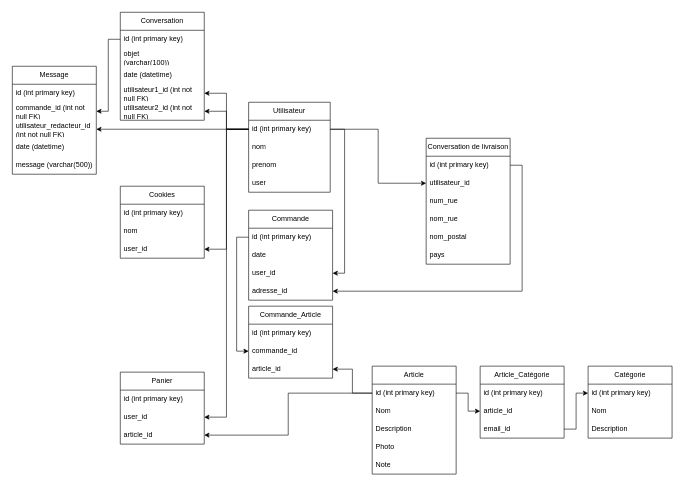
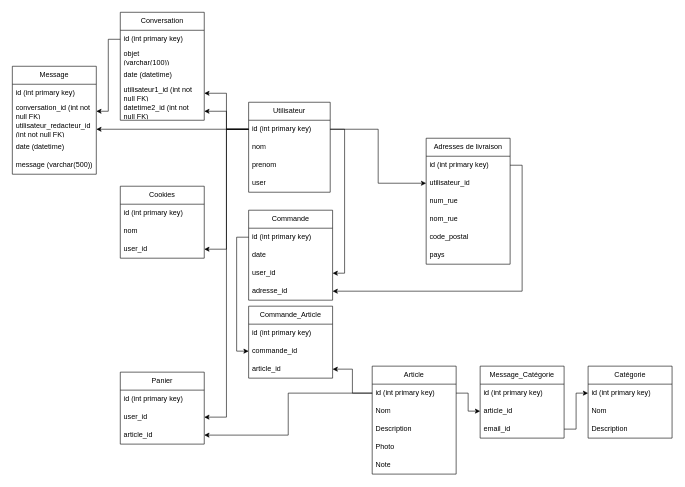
  <mxCell id="0" />
  <mxCell id="1" parent="0" />
  <mxCell id="2" value="Utilisateur" style="swimlane;fontStyle=0;childLayout=stackLayout;horizontal=1;startSize=30;horizontalStack=0;resizeParent=1;resizeParentMax=0;resizeLast=0;collapsible=1;marginBottom=0;whiteSpace=wrap;html=1;" parent="1" vertex="1"><mxGeometry x="414" y="170" width="136" height="150" as="geometry" /></mxCell>
  <mxCell id="3" value="id (int primary key)" style="text;strokeColor=none;fillColor=none;align=left;verticalAlign=middle;spacingLeft=4;spacingRight=4;overflow=hidden;points=[[0,0.5],[1,0.5]];portConstraint=eastwest;rotatable=0;whiteSpace=wrap;html=1;" parent="2" vertex="1"><mxGeometry y="30" width="136" height="30" as="geometry" /></mxCell>
  <mxCell id="4" value="nom" style="text;strokeColor=none;fillColor=none;align=left;verticalAlign=middle;spacingLeft=4;spacingRight=4;overflow=hidden;points=[[0,0.5],[1,0.5]];portConstraint=eastwest;rotatable=0;whiteSpace=wrap;html=1;" parent="2" vertex="1"><mxGeometry y="60" width="136" height="30" as="geometry" /></mxCell>
  <mxCell id="5" value="prenom" style="text;strokeColor=none;fillColor=none;align=left;verticalAlign=middle;spacingLeft=4;spacingRight=4;overflow=hidden;points=[[0,0.5],[1,0.5]];portConstraint=eastwest;rotatable=0;whiteSpace=wrap;html=1;" parent="2" vertex="1"><mxGeometry y="90" width="136" height="30" as="geometry" /></mxCell>
  <mxCell id="6" value="user" style="text;strokeColor=none;fillColor=none;align=left;verticalAlign=middle;spacingLeft=4;spacingRight=4;overflow=hidden;points=[[0,0.5],[1,0.5]];portConstraint=eastwest;rotatable=0;whiteSpace=wrap;html=1;" vertex="1" parent="2"><mxGeometry y="120" width="136" height="30" as="geometry" /></mxCell>
  <mxCell id="7" value="Article" style="swimlane;fontStyle=0;childLayout=stackLayout;horizontal=1;startSize=30;horizontalStack=0;resizeParent=1;resizeParentMax=0;resizeLast=0;collapsible=1;marginBottom=0;whiteSpace=wrap;html=1;" parent="1" vertex="1"><mxGeometry x="620" y="610" width="140" height="180" as="geometry" /></mxCell>
  <mxCell id="8" value="id (int primary key)" style="text;strokeColor=none;fillColor=none;align=left;verticalAlign=middle;spacingLeft=4;spacingRight=4;overflow=hidden;points=[[0,0.5],[1,0.5]];portConstraint=eastwest;rotatable=0;whiteSpace=wrap;html=1;" parent="7" vertex="1"><mxGeometry y="30" width="140" height="30" as="geometry" /></mxCell>
  <mxCell id="9" value="Nom" style="text;strokeColor=none;fillColor=none;align=left;verticalAlign=middle;spacingLeft=4;spacingRight=4;overflow=hidden;points=[[0,0.5],[1,0.5]];portConstraint=eastwest;rotatable=0;whiteSpace=wrap;html=1;" parent="7" vertex="1"><mxGeometry y="60" width="140" height="30" as="geometry" /></mxCell>
  <mxCell id="10" value="Description" style="text;strokeColor=none;fillColor=none;align=left;verticalAlign=middle;spacingLeft=4;spacingRight=4;overflow=hidden;points=[[0,0.5],[1,0.5]];portConstraint=eastwest;rotatable=0;whiteSpace=wrap;html=1;" parent="7" vertex="1"><mxGeometry y="90" width="140" height="30" as="geometry" /></mxCell>
  <mxCell id="11" value="Photo" style="text;strokeColor=none;fillColor=none;align=left;verticalAlign=middle;spacingLeft=4;spacingRight=4;overflow=hidden;points=[[0,0.5],[1,0.5]];portConstraint=eastwest;rotatable=0;whiteSpace=wrap;html=1;" parent="7" vertex="1"><mxGeometry y="120" width="140" height="30" as="geometry" /></mxCell>
  <mxCell id="12" value="Note" style="text;strokeColor=none;fillColor=none;align=left;verticalAlign=middle;spacingLeft=4;spacingRight=4;overflow=hidden;points=[[0,0.5],[1,0.5]];portConstraint=eastwest;rotatable=0;whiteSpace=wrap;html=1;" parent="7" vertex="1"><mxGeometry y="150" width="140" height="30" as="geometry" /></mxCell>
  <mxCell id="13" value="Commande" style="swimlane;fontStyle=0;childLayout=stackLayout;horizontal=1;startSize=30;horizontalStack=0;resizeParent=1;resizeParentMax=0;resizeLast=0;collapsible=1;marginBottom=0;whiteSpace=wrap;html=1;" parent="1" vertex="1"><mxGeometry x="414" y="350" width="140" height="150" as="geometry" /></mxCell>
  <mxCell id="14" value="id (int primary key)" style="text;strokeColor=none;fillColor=none;align=left;verticalAlign=middle;spacingLeft=4;spacingRight=4;overflow=hidden;points=[[0,0.5],[1,0.5]];portConstraint=eastwest;rotatable=0;whiteSpace=wrap;html=1;" parent="13" vertex="1"><mxGeometry y="30" width="140" height="30" as="geometry" /></mxCell>
  <mxCell id="15" value="date" style="text;strokeColor=none;fillColor=none;align=left;verticalAlign=middle;spacingLeft=4;spacingRight=4;overflow=hidden;points=[[0,0.5],[1,0.5]];portConstraint=eastwest;rotatable=0;whiteSpace=wrap;html=1;" vertex="1" parent="13"><mxGeometry y="60" width="140" height="30" as="geometry" /></mxCell>
  <mxCell id="16" value="user_id" style="text;strokeColor=none;fillColor=none;align=left;verticalAlign=middle;spacingLeft=4;spacingRight=4;overflow=hidden;points=[[0,0.5],[1,0.5]];portConstraint=eastwest;rotatable=0;whiteSpace=wrap;html=1;" vertex="1" parent="13"><mxGeometry y="90" width="140" height="30" as="geometry" /></mxCell>
  <mxCell id="17" value="adresse_id&lt;br&gt;" style="text;strokeColor=none;fillColor=none;align=left;verticalAlign=middle;spacingLeft=4;spacingRight=4;overflow=hidden;points=[[0,0.5],[1,0.5]];portConstraint=eastwest;rotatable=0;whiteSpace=wrap;html=1;" vertex="1" parent="13"><mxGeometry y="120" width="140" height="30" as="geometry" /></mxCell>
  <mxCell id="18" value="Catégorie" style="swimlane;fontStyle=0;childLayout=stackLayout;horizontal=1;startSize=30;horizontalStack=0;resizeParent=1;resizeParentMax=0;resizeLast=0;collapsible=1;marginBottom=0;whiteSpace=wrap;html=1;" parent="1" vertex="1"><mxGeometry x="980" y="610" width="140" height="120" as="geometry" /></mxCell>
  <mxCell id="19" value="id (int primary key)" style="text;strokeColor=none;fillColor=none;align=left;verticalAlign=middle;spacingLeft=4;spacingRight=4;overflow=hidden;points=[[0,0.5],[1,0.5]];portConstraint=eastwest;rotatable=0;whiteSpace=wrap;html=1;" parent="18" vertex="1"><mxGeometry y="30" width="140" height="30" as="geometry" /></mxCell>
  <mxCell id="20" value="Nom" style="text;strokeColor=none;fillColor=none;align=left;verticalAlign=middle;spacingLeft=4;spacingRight=4;overflow=hidden;points=[[0,0.5],[1,0.5]];portConstraint=eastwest;rotatable=0;whiteSpace=wrap;html=1;" parent="18" vertex="1"><mxGeometry y="60" width="140" height="30" as="geometry" /></mxCell>
  <mxCell id="21" value="Description" style="text;strokeColor=none;fillColor=none;align=left;verticalAlign=middle;spacingLeft=4;spacingRight=4;overflow=hidden;points=[[0,0.5],[1,0.5]];portConstraint=eastwest;rotatable=0;whiteSpace=wrap;html=1;" parent="18" vertex="1"><mxGeometry y="90" width="140" height="30" as="geometry" /></mxCell>
  <mxCell id="22" value="Message" style="swimlane;fontStyle=0;childLayout=stackLayout;horizontal=1;startSize=30;horizontalStack=0;resizeParent=1;resizeParentMax=0;resizeLast=0;collapsible=1;marginBottom=0;whiteSpace=wrap;html=1;" parent="1" vertex="1"><mxGeometry x="20" y="110" width="140" height="180" as="geometry" /></mxCell>
  <mxCell id="23" value="id (int primary key)" style="text;strokeColor=none;fillColor=none;align=left;verticalAlign=middle;spacingLeft=4;spacingRight=4;overflow=hidden;points=[[0,0.5],[1,0.5]];portConstraint=eastwest;rotatable=0;whiteSpace=wrap;html=1;" parent="22" vertex="1"><mxGeometry y="30" width="140" height="30" as="geometry" /></mxCell>
- <mxCell id="24" value="commande_id (int not null FK)" style="text;strokeColor=none;fillColor=none;align=left;verticalAlign=middle;spacingLeft=4;spacingRight=4;overflow=hidden;points=[[0,0.5],[1,0.5]];portConstraint=eastwest;rotatable=0;whiteSpace=wrap;html=1;" vertex="1" parent="22"><mxGeometry y="60" width="140" height="30" as="geometry" /></mxCell>
+ <mxCell id="24" value="conversation_id (int not null FK)" style="text;strokeColor=none;fillColor=none;align=left;verticalAlign=middle;spacingLeft=4;spacingRight=4;overflow=hidden;points=[[0,0.5],[1,0.5]];portConstraint=eastwest;rotatable=0;whiteSpace=wrap;html=1;" vertex="1" parent="22"><mxGeometry y="60" width="140" height="30" as="geometry" /></mxCell>
  <mxCell id="25" value="utilisateur_redacteur_id (int not null FK)" style="text;strokeColor=none;fillColor=none;align=left;verticalAlign=middle;spacingLeft=4;spacingRight=4;overflow=hidden;points=[[0,0.5],[1,0.5]];portConstraint=eastwest;rotatable=0;whiteSpace=wrap;html=1;" vertex="1" parent="22"><mxGeometry y="90" width="140" height="30" as="geometry" /></mxCell>
  <mxCell id="26" value="date (datetime)" style="text;strokeColor=none;fillColor=none;align=left;verticalAlign=middle;spacingLeft=4;spacingRight=4;overflow=hidden;points=[[0,0.5],[1,0.5]];portConstraint=eastwest;rotatable=0;whiteSpace=wrap;html=1;" vertex="1" parent="22"><mxGeometry y="120" width="140" height="30" as="geometry" /></mxCell>
  <mxCell id="27" value="message (varchar(500))" style="text;strokeColor=none;fillColor=none;align=left;verticalAlign=middle;spacingLeft=4;spacingRight=4;overflow=hidden;points=[[0,0.5],[1,0.5]];portConstraint=eastwest;rotatable=0;whiteSpace=wrap;html=1;" parent="22" vertex="1"><mxGeometry y="150" width="140" height="30" as="geometry" /></mxCell>
- <mxCell id="28" value="Conversation de livraison" style="swimlane;fontStyle=0;childLayout=stackLayout;horizontal=1;startSize=30;horizontalStack=0;resizeParent=1;resizeParentMax=0;resizeLast=0;collapsible=1;marginBottom=0;whiteSpace=wrap;html=1;" parent="1" vertex="1"><mxGeometry x="710" y="230" width="140" height="210" as="geometry" /></mxCell>
+ <mxCell id="28" value="Adresses de livraison" style="swimlane;fontStyle=0;childLayout=stackLayout;horizontal=1;startSize=30;horizontalStack=0;resizeParent=1;resizeParentMax=0;resizeLast=0;collapsible=1;marginBottom=0;whiteSpace=wrap;html=1;" parent="1" vertex="1"><mxGeometry x="710" y="230" width="140" height="210" as="geometry" /></mxCell>
  <mxCell id="29" value="id (int primary key)" style="text;strokeColor=none;fillColor=none;align=left;verticalAlign=middle;spacingLeft=4;spacingRight=4;overflow=hidden;points=[[0,0.5],[1,0.5]];portConstraint=eastwest;rotatable=0;whiteSpace=wrap;html=1;" parent="28" vertex="1"><mxGeometry y="30" width="140" height="30" as="geometry" /></mxCell>
  <mxCell id="30" value="utilisateur_id" style="text;strokeColor=none;fillColor=none;align=left;verticalAlign=middle;spacingLeft=4;spacingRight=4;overflow=hidden;points=[[0,0.5],[1,0.5]];portConstraint=eastwest;rotatable=0;whiteSpace=wrap;html=1;" parent="28" vertex="1"><mxGeometry y="60" width="140" height="30" as="geometry" /></mxCell>
  <mxCell id="31" value="num_rue" style="text;strokeColor=none;fillColor=none;align=left;verticalAlign=middle;spacingLeft=4;spacingRight=4;overflow=hidden;points=[[0,0.5],[1,0.5]];portConstraint=eastwest;rotatable=0;whiteSpace=wrap;html=1;" parent="28" vertex="1"><mxGeometry y="90" width="140" height="30" as="geometry" /></mxCell>
  <mxCell id="32" value="nom_rue" style="text;strokeColor=none;fillColor=none;align=left;verticalAlign=middle;spacingLeft=4;spacingRight=4;overflow=hidden;points=[[0,0.5],[1,0.5]];portConstraint=eastwest;rotatable=0;whiteSpace=wrap;html=1;" vertex="1" parent="28"><mxGeometry y="120" width="140" height="30" as="geometry" /></mxCell>
- <mxCell id="33" value="nom_postal" style="text;strokeColor=none;fillColor=none;align=left;verticalAlign=middle;spacingLeft=4;spacingRight=4;overflow=hidden;points=[[0,0.5],[1,0.5]];portConstraint=eastwest;rotatable=0;whiteSpace=wrap;html=1;" vertex="1" parent="28"><mxGeometry y="150" width="140" height="30" as="geometry" /></mxCell>
+ <mxCell id="33" value="code_postal" style="text;strokeColor=none;fillColor=none;align=left;verticalAlign=middle;spacingLeft=4;spacingRight=4;overflow=hidden;points=[[0,0.5],[1,0.5]];portConstraint=eastwest;rotatable=0;whiteSpace=wrap;html=1;" vertex="1" parent="28"><mxGeometry y="150" width="140" height="30" as="geometry" /></mxCell>
  <mxCell id="34" value="pays" style="text;strokeColor=none;fillColor=none;align=left;verticalAlign=middle;spacingLeft=4;spacingRight=4;overflow=hidden;points=[[0,0.5],[1,0.5]];portConstraint=eastwest;rotatable=0;whiteSpace=wrap;html=1;" vertex="1" parent="28"><mxGeometry y="180" width="140" height="30" as="geometry" /></mxCell>
  <mxCell id="35" value="Cookies" style="swimlane;fontStyle=0;childLayout=stackLayout;horizontal=1;startSize=30;horizontalStack=0;resizeParent=1;resizeParentMax=0;resizeLast=0;collapsible=1;marginBottom=0;whiteSpace=wrap;html=1;" parent="1" vertex="1"><mxGeometry x="200" y="310" width="140" height="120" as="geometry" /></mxCell>
  <mxCell id="36" value="id (int primary key)" style="text;strokeColor=none;fillColor=none;align=left;verticalAlign=middle;spacingLeft=4;spacingRight=4;overflow=hidden;points=[[0,0.5],[1,0.5]];portConstraint=eastwest;rotatable=0;whiteSpace=wrap;html=1;" parent="35" vertex="1"><mxGeometry y="30" width="140" height="30" as="geometry" /></mxCell>
  <mxCell id="37" value="nom" style="text;strokeColor=none;fillColor=none;align=left;verticalAlign=middle;spacingLeft=4;spacingRight=4;overflow=hidden;points=[[0,0.5],[1,0.5]];portConstraint=eastwest;rotatable=0;whiteSpace=wrap;html=1;" vertex="1" parent="35"><mxGeometry y="60" width="140" height="30" as="geometry" /></mxCell>
  <mxCell id="38" value="user_id" style="text;strokeColor=none;fillColor=none;align=left;verticalAlign=middle;spacingLeft=4;spacingRight=4;overflow=hidden;points=[[0,0.5],[1,0.5]];portConstraint=eastwest;rotatable=0;whiteSpace=wrap;html=1;" parent="35" vertex="1"><mxGeometry y="90" width="140" height="30" as="geometry" /></mxCell>
- <mxCell id="39" value="Article_Catégorie" style="swimlane;fontStyle=0;childLayout=stackLayout;horizontal=1;startSize=30;horizontalStack=0;resizeParent=1;resizeParentMax=0;resizeLast=0;collapsible=1;marginBottom=0;whiteSpace=wrap;html=1;" parent="1" vertex="1"><mxGeometry x="800" y="610" width="140" height="120" as="geometry" /></mxCell>
+ <mxCell id="39" value="Message_Catégorie" style="swimlane;fontStyle=0;childLayout=stackLayout;horizontal=1;startSize=30;horizontalStack=0;resizeParent=1;resizeParentMax=0;resizeLast=0;collapsible=1;marginBottom=0;whiteSpace=wrap;html=1;" parent="1" vertex="1"><mxGeometry x="800" y="610" width="140" height="120" as="geometry" /></mxCell>
  <mxCell id="40" value="id (int primary key)" style="text;strokeColor=none;fillColor=none;align=left;verticalAlign=middle;spacingLeft=4;spacingRight=4;overflow=hidden;points=[[0,0.5],[1,0.5]];portConstraint=eastwest;rotatable=0;whiteSpace=wrap;html=1;" parent="39" vertex="1"><mxGeometry y="30" width="140" height="30" as="geometry" /></mxCell>
  <mxCell id="41" value="article_id" style="text;strokeColor=none;fillColor=none;align=left;verticalAlign=middle;spacingLeft=4;spacingRight=4;overflow=hidden;points=[[0,0.5],[1,0.5]];portConstraint=eastwest;rotatable=0;whiteSpace=wrap;html=1;" parent="39" vertex="1"><mxGeometry y="60" width="140" height="30" as="geometry" /></mxCell>
  <mxCell id="42" value="email_id" style="text;strokeColor=none;fillColor=none;align=left;verticalAlign=middle;spacingLeft=4;spacingRight=4;overflow=hidden;points=[[0,0.5],[1,0.5]];portConstraint=eastwest;rotatable=0;whiteSpace=wrap;html=1;" parent="39" vertex="1"><mxGeometry y="90" width="140" height="30" as="geometry" /></mxCell>
  <mxCell id="43" style="edgeStyle=orthogonalEdgeStyle;rounded=0;orthogonalLoop=1;jettySize=auto;html=1;exitX=1;exitY=0.5;exitDx=0;exitDy=0;entryX=0;entryY=0.5;entryDx=0;entryDy=0;" edge="1" parent="1" source="8" target="41"><mxGeometry relative="1" as="geometry" /></mxCell>
  <mxCell id="44" style="edgeStyle=orthogonalEdgeStyle;rounded=0;orthogonalLoop=1;jettySize=auto;html=1;exitX=1;exitY=0.5;exitDx=0;exitDy=0;entryX=0;entryY=0.5;entryDx=0;entryDy=0;" edge="1" parent="1" source="42" target="19"><mxGeometry relative="1" as="geometry" /></mxCell>
  <mxCell id="45" value="Commande_Article" style="swimlane;fontStyle=0;childLayout=stackLayout;horizontal=1;startSize=30;horizontalStack=0;resizeParent=1;resizeParentMax=0;resizeLast=0;collapsible=1;marginBottom=0;whiteSpace=wrap;html=1;" vertex="1" parent="1"><mxGeometry x="414" y="510" width="140" height="120" as="geometry" /></mxCell>
  <mxCell id="46" value="id (int primary key)" style="text;strokeColor=none;fillColor=none;align=left;verticalAlign=middle;spacingLeft=4;spacingRight=4;overflow=hidden;points=[[0,0.5],[1,0.5]];portConstraint=eastwest;rotatable=0;whiteSpace=wrap;html=1;" vertex="1" parent="45"><mxGeometry y="30" width="140" height="30" as="geometry" /></mxCell>
  <mxCell id="47" value="commande_id" style="text;strokeColor=none;fillColor=none;align=left;verticalAlign=middle;spacingLeft=4;spacingRight=4;overflow=hidden;points=[[0,0.5],[1,0.5]];portConstraint=eastwest;rotatable=0;whiteSpace=wrap;html=1;" vertex="1" parent="45"><mxGeometry y="60" width="140" height="30" as="geometry" /></mxCell>
  <mxCell id="48" value="article_id" style="text;strokeColor=none;fillColor=none;align=left;verticalAlign=middle;spacingLeft=4;spacingRight=4;overflow=hidden;points=[[0,0.5],[1,0.5]];portConstraint=eastwest;rotatable=0;whiteSpace=wrap;html=1;" vertex="1" parent="45"><mxGeometry y="90" width="140" height="30" as="geometry" /></mxCell>
  <mxCell id="49" style="edgeStyle=orthogonalEdgeStyle;rounded=0;orthogonalLoop=1;jettySize=auto;html=1;exitX=0;exitY=0.5;exitDx=0;exitDy=0;entryX=1;entryY=0.5;entryDx=0;entryDy=0;" edge="1" parent="1" source="8" target="48"><mxGeometry relative="1" as="geometry" /></mxCell>
  <mxCell id="50" style="edgeStyle=orthogonalEdgeStyle;rounded=0;orthogonalLoop=1;jettySize=auto;html=1;exitX=0;exitY=0.5;exitDx=0;exitDy=0;entryX=0;entryY=0.5;entryDx=0;entryDy=0;" edge="1" parent="1" source="14" target="47"><mxGeometry relative="1" as="geometry" /></mxCell>
  <mxCell id="51" style="edgeStyle=orthogonalEdgeStyle;rounded=0;orthogonalLoop=1;jettySize=auto;html=1;exitX=1;exitY=0.5;exitDx=0;exitDy=0;entryX=1;entryY=0.5;entryDx=0;entryDy=0;" edge="1" parent="1" source="3" target="16"><mxGeometry relative="1" as="geometry" /></mxCell>
  <mxCell id="52" style="edgeStyle=orthogonalEdgeStyle;rounded=0;orthogonalLoop=1;jettySize=auto;html=1;exitX=1;exitY=0.5;exitDx=0;exitDy=0;entryX=0;entryY=0.5;entryDx=0;entryDy=0;" edge="1" parent="1" source="3" target="30"><mxGeometry relative="1" as="geometry" /></mxCell>
  <mxCell id="53" style="edgeStyle=orthogonalEdgeStyle;rounded=0;orthogonalLoop=1;jettySize=auto;html=1;exitX=1;exitY=0.5;exitDx=0;exitDy=0;entryX=1;entryY=0.5;entryDx=0;entryDy=0;" edge="1" parent="1" source="29" target="17"><mxGeometry relative="1" as="geometry" /></mxCell>
  <mxCell id="54" value="Panier" style="swimlane;fontStyle=0;childLayout=stackLayout;horizontal=1;startSize=30;horizontalStack=0;resizeParent=1;resizeParentMax=0;resizeLast=0;collapsible=1;marginBottom=0;whiteSpace=wrap;html=1;" vertex="1" parent="1"><mxGeometry x="200" y="620" width="140" height="120" as="geometry" /></mxCell>
  <mxCell id="55" value="id (int primary key)" style="text;strokeColor=none;fillColor=none;align=left;verticalAlign=middle;spacingLeft=4;spacingRight=4;overflow=hidden;points=[[0,0.5],[1,0.5]];portConstraint=eastwest;rotatable=0;whiteSpace=wrap;html=1;" vertex="1" parent="54"><mxGeometry y="30" width="140" height="30" as="geometry" /></mxCell>
  <mxCell id="56" value="user_id" style="text;strokeColor=none;fillColor=none;align=left;verticalAlign=middle;spacingLeft=4;spacingRight=4;overflow=hidden;points=[[0,0.5],[1,0.5]];portConstraint=eastwest;rotatable=0;whiteSpace=wrap;html=1;" vertex="1" parent="54"><mxGeometry y="60" width="140" height="30" as="geometry" /></mxCell>
  <mxCell id="57" value="article_id&lt;br&gt;" style="text;strokeColor=none;fillColor=none;align=left;verticalAlign=middle;spacingLeft=4;spacingRight=4;overflow=hidden;points=[[0,0.5],[1,0.5]];portConstraint=eastwest;rotatable=0;whiteSpace=wrap;html=1;" vertex="1" parent="54"><mxGeometry y="90" width="140" height="30" as="geometry" /></mxCell>
  <mxCell id="58" style="edgeStyle=orthogonalEdgeStyle;rounded=0;orthogonalLoop=1;jettySize=auto;html=1;exitX=0;exitY=0.5;exitDx=0;exitDy=0;" edge="1" parent="1" source="3" target="56"><mxGeometry relative="1" as="geometry" /></mxCell>
  <mxCell id="59" style="edgeStyle=orthogonalEdgeStyle;rounded=0;orthogonalLoop=1;jettySize=auto;html=1;exitX=0;exitY=0.5;exitDx=0;exitDy=0;entryX=1;entryY=0.5;entryDx=0;entryDy=0;" edge="1" parent="1" source="8" target="57"><mxGeometry relative="1" as="geometry" /></mxCell>
  <mxCell id="60" style="edgeStyle=orthogonalEdgeStyle;rounded=0;orthogonalLoop=1;jettySize=auto;html=1;exitX=0;exitY=0.5;exitDx=0;exitDy=0;entryX=1;entryY=0.5;entryDx=0;entryDy=0;" edge="1" parent="1" source="3" target="38"><mxGeometry relative="1" as="geometry" /></mxCell>
  <mxCell id="61" value="Conversation" style="swimlane;fontStyle=0;childLayout=stackLayout;horizontal=1;startSize=30;horizontalStack=0;resizeParent=1;resizeParentMax=0;resizeLast=0;collapsible=1;marginBottom=0;whiteSpace=wrap;html=1;" vertex="1" parent="1"><mxGeometry x="200" y="20" width="140" height="180" as="geometry" /></mxCell>
  <mxCell id="62" value="id (int primary key)" style="text;strokeColor=none;fillColor=none;align=left;verticalAlign=middle;spacingLeft=4;spacingRight=4;overflow=hidden;points=[[0,0.5],[1,0.5]];portConstraint=eastwest;rotatable=0;whiteSpace=wrap;html=1;" vertex="1" parent="61"><mxGeometry y="30" width="140" height="30" as="geometry" /></mxCell>
  <mxCell id="63" value="objet&lt;br&gt;(varchar(100))" style="text;strokeColor=none;fillColor=none;align=left;verticalAlign=middle;spacingLeft=4;spacingRight=4;overflow=hidden;points=[[0,0.5],[1,0.5]];portConstraint=eastwest;rotatable=0;whiteSpace=wrap;html=1;" vertex="1" parent="61"><mxGeometry y="60" width="140" height="30" as="geometry" /></mxCell>
  <mxCell id="64" value="date (datetime)" style="text;strokeColor=none;fillColor=none;align=left;verticalAlign=middle;spacingLeft=4;spacingRight=4;overflow=hidden;points=[[0,0.5],[1,0.5]];portConstraint=eastwest;rotatable=0;whiteSpace=wrap;html=1;" vertex="1" parent="61"><mxGeometry y="90" width="140" height="30" as="geometry" /></mxCell>
  <mxCell id="65" value="utilisateur1_id (int not null FK)" style="text;strokeColor=none;fillColor=none;align=left;verticalAlign=middle;spacingLeft=4;spacingRight=4;overflow=hidden;points=[[0,0.5],[1,0.5]];portConstraint=eastwest;rotatable=0;whiteSpace=wrap;html=1;" vertex="1" parent="61"><mxGeometry y="120" width="140" height="30" as="geometry" /></mxCell>
- <mxCell id="66" value="utilisateur2_id (int not null FK)" style="text;strokeColor=none;fillColor=none;align=left;verticalAlign=middle;spacingLeft=4;spacingRight=4;overflow=hidden;points=[[0,0.5],[1,0.5]];portConstraint=eastwest;rotatable=0;whiteSpace=wrap;html=1;" vertex="1" parent="61"><mxGeometry y="150" width="140" height="30" as="geometry" /></mxCell>
+ <mxCell id="66" value="datetime2_id (int not null FK)" style="text;strokeColor=none;fillColor=none;align=left;verticalAlign=middle;spacingLeft=4;spacingRight=4;overflow=hidden;points=[[0,0.5],[1,0.5]];portConstraint=eastwest;rotatable=0;whiteSpace=wrap;html=1;" vertex="1" parent="61"><mxGeometry y="150" width="140" height="30" as="geometry" /></mxCell>
  <mxCell id="67" style="edgeStyle=orthogonalEdgeStyle;rounded=0;orthogonalLoop=1;jettySize=auto;html=1;exitX=0;exitY=0.5;exitDx=0;exitDy=0;" edge="1" parent="1" source="62" target="24"><mxGeometry relative="1" as="geometry" /></mxCell>
  <mxCell id="68" style="edgeStyle=orthogonalEdgeStyle;rounded=0;orthogonalLoop=1;jettySize=auto;html=1;exitX=0;exitY=0.5;exitDx=0;exitDy=0;entryX=1;entryY=0.5;entryDx=0;entryDy=0;" edge="1" parent="1" source="3" target="65"><mxGeometry relative="1" as="geometry" /></mxCell>
  <mxCell id="69" style="edgeStyle=orthogonalEdgeStyle;rounded=0;orthogonalLoop=1;jettySize=auto;html=1;exitX=0;exitY=0.5;exitDx=0;exitDy=0;entryX=1;entryY=0.5;entryDx=0;entryDy=0;" edge="1" parent="1" source="3" target="66"><mxGeometry relative="1" as="geometry" /></mxCell>
  <mxCell id="70" style="edgeStyle=orthogonalEdgeStyle;rounded=0;orthogonalLoop=1;jettySize=auto;html=1;exitX=0;exitY=0.5;exitDx=0;exitDy=0;entryX=1;entryY=0.5;entryDx=0;entryDy=0;" edge="1" parent="1" source="3" target="25"><mxGeometry relative="1" as="geometry" /></mxCell>
